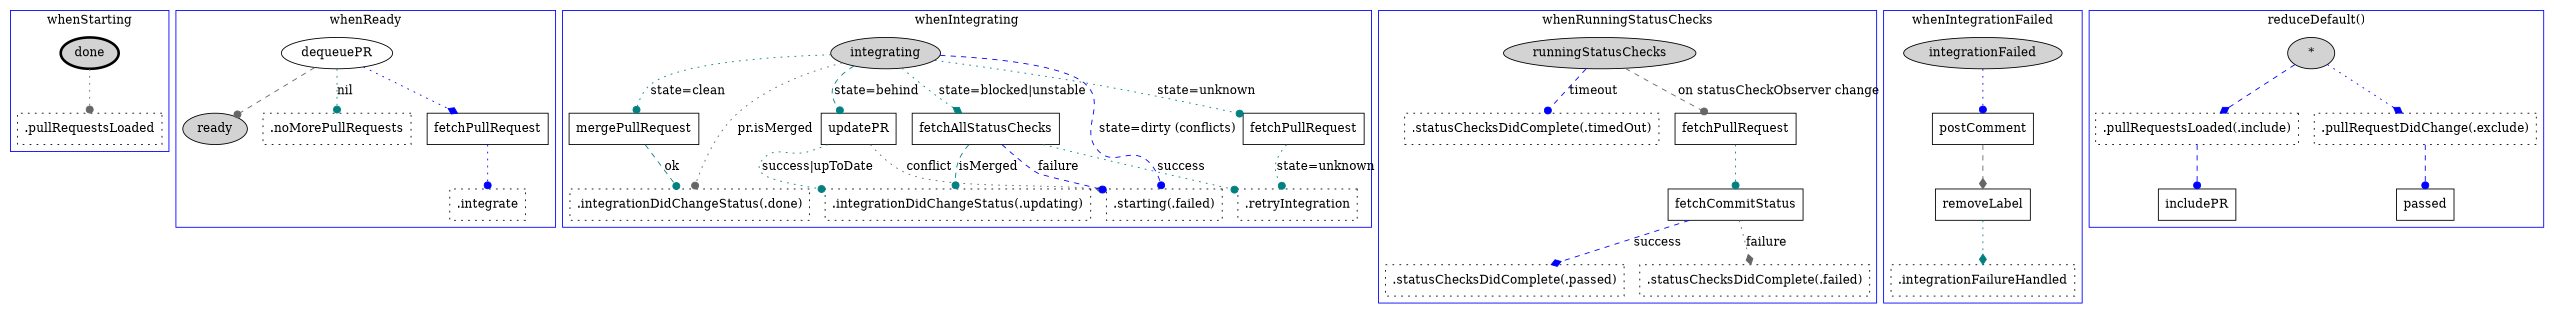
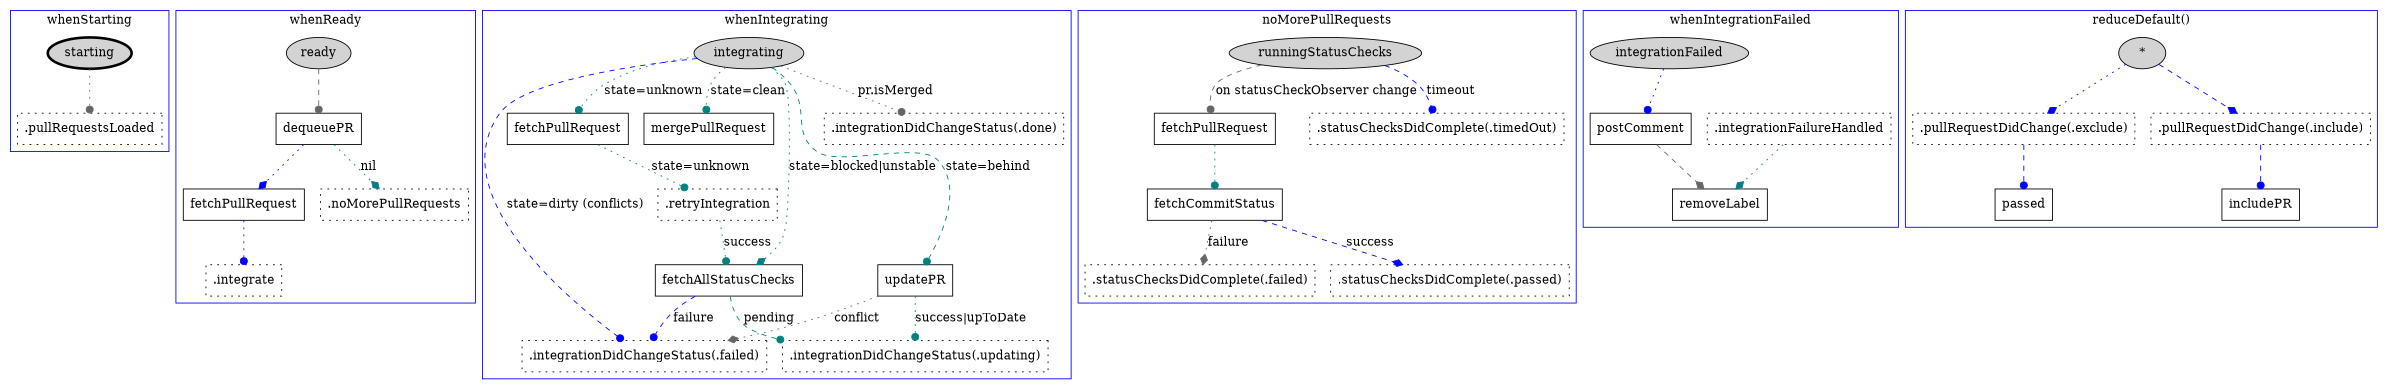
  digraph {
    node [shape=box style=dotted]
    edge [arrowhead=dot color=teal style=dotted]
-   starting [fillcolor=lightgray penwidth=3 shape=oval style=filled label=done]
+   starting [fillcolor=lightgray penwidth=3 shape=oval style=filled]
    ready [fillcolor=lightgray shape=oval style=filled]
    integrating [fillcolor=lightgray shape=oval style=filled]
    runningStatusChecks [fillcolor=lightgray shape=oval style=filled]
    integrationFailed [fillcolor=lightgray shape=oval style=filled]
    "*" [fillcolor=lightgray shape=oval style=filled]
    ".pullRequestsLoaded"
-   ".pullRequestDidChange(.include)" [label=".pullRequestsLoaded(.include)"]
+   ".pullRequestDidChange(.include)"
    ".pullRequestDidChange(.exclude)"
    ".noMorePullRequests"
    ".integrationDidChangeStatus(.done)"
-   ".integrationDidChangeStatus(.failed)" [label=".starting(.failed)"]
+   ".integrationDidChangeStatus(.failed)"
    ".integrationDidChangeStatus(.updating)"
    ".integrate"
    ".statusChecksDidComplete(.passed)"
    ".statusChecksDidComplete(.failed)"
    ".statusChecksDidComplete(.timedOut)"
    ".integrationFailureHandled"
    ".retryIntegration"
-   dequeuePR [shape=ellipse style=""]
+   dequeuePR [shape=rect style=""]
    n21 [label=fetchPullRequest shape=rect style=""]
    n22 [label=fetchPullRequest shape=rect style=""]
    n23 [label=fetchPullRequest shape=rect style=""]
    mergePullRequest [shape=rect style=""]
    updatePR [shape=rect style=""]
    fetchCommitStatus [shape=rect style=""]
    fetchAllStatusChecks [shape=rect style=""]
    includePR [shape=rect style=""]
    n29 [label=passed shape=rect style=""]
    postComment [shape=rect style=""]
    removeLabel [shape=rect style=""]
    subgraph sub_1 {
      starting
      ready
      integrating
      runningStatusChecks
      integrationFailed
      "*"
    }
    subgraph sub_2 {
      ".pullRequestsLoaded"
      ".pullRequestDidChange(.include)"
      ".pullRequestDidChange(.exclude)"
      ".noMorePullRequests"
      ".integrationDidChangeStatus(.done)"
      ".integrationDidChangeStatus(.failed)"
      ".integrationDidChangeStatus(.updating)"
      ".integrate"
      ".statusChecksDidComplete(.passed)"
      ".statusChecksDidComplete(.failed)"
      ".statusChecksDidComplete(.timedOut)"
      ".integrationFailureHandled"
      ".retryIntegration"
    }
    subgraph sub_3 {
      dequeuePR
      n21
      n22
      n23
      mergePullRequest
      updatePR
      fetchCommitStatus
      fetchAllStatusChecks
      includePR
      n29
      postComment
      removeLabel
    }
    subgraph sub_4 {
      color=blue
      subgraph cluster_5 {
        color=blue
        label=whenStarting
        starting
        ".pullRequestsLoaded"
      }
      subgraph cluster_6 {
        color=blue
        label=whenReady
        ready
        ".noMorePullRequests"
        ".integrate"
        dequeuePR
        n21
      }
      subgraph cluster_7 {
        color=blue
        label=whenIntegrating
        integrating
        ".integrationDidChangeStatus(.done)"
        ".integrationDidChangeStatus(.failed)"
        ".integrationDidChangeStatus(.updating)"
        ".retryIntegration"
        n22
        mergePullRequest
        updatePR
        fetchAllStatusChecks
      }
      subgraph cluster_8 {
        color=blue
-       label=whenRunningStatusChecks
+       label=noMorePullRequests
        runningStatusChecks
        ".statusChecksDidComplete(.passed)"
        ".statusChecksDidComplete(.failed)"
        ".statusChecksDidComplete(.timedOut)"
        n23
        fetchCommitStatus
      }
      subgraph cluster_9 {
        color=blue
        label=whenIntegrationFailed
        integrationFailed
        ".integrationFailureHandled"
        postComment
        removeLabel
      }
    }
    subgraph cluster_10 {
      color=blue
      label="reduceDefault()"
      "*"
      ".pullRequestDidChange(.include)"
      ".pullRequestDidChange(.exclude)"
      includePR
      n29
    }
    starting -> ".pullRequestsLoaded" [color=gray40]
-   dequeuePR -> ready [color=gray40 style=dashed]
+   ready -> dequeuePR [color=gray40 style=dashed]
    integrating -> ".integrationDidChangeStatus(.done)" [color=gray40 label="pr.isMerged"]
    integrating -> ".integrationDidChangeStatus(.failed)" [color=blue label="state=dirty (conflicts)" style=dashed]
    integrating -> n22 [label="state=unknown"]
    integrating -> mergePullRequest [label="state=clean"]
    integrating -> updatePR [label="state=behind" style=dashed]
    integrating -> fetchAllStatusChecks [arrowhead=diamond label="state=blocked|unstable"]
    runningStatusChecks -> ".statusChecksDidComplete(.timedOut)" [color=blue label=timeout style=dashed]
    runningStatusChecks -> n23 [color=gray40 label="on statusCheckObserver change" style=dashed]
    integrationFailed -> postComment [color=blue]
    "*" -> ".pullRequestDidChange(.include)" [arrowhead=diamond color=blue style=dashed]
    "*" -> ".pullRequestDidChange(.exclude)" [arrowhead=diamond color=blue]
    ".pullRequestDidChange(.include)" -> includePR [color=blue style=dashed]
    ".pullRequestDidChange(.exclude)" -> n29 [color=blue style=dashed]
-   dequeuePR -> ".noMorePullRequests" [label=nil]
+   dequeuePR -> ".noMorePullRequests" [arrowhead=diamond label=nil]
    dequeuePR -> n21 [arrowhead=diamond color=blue]
    n21 -> ".integrate" [color=blue]
    n22 -> ".retryIntegration" [label="state=unknown"]
    n23 -> fetchCommitStatus
-   mergePullRequest -> ".integrationDidChangeStatus(.done)" [label=ok style=dashed]
    updatePR -> ".integrationDidChangeStatus(.failed)" [arrowhead=diamond color=gray40 label=conflict]
    updatePR -> ".integrationDidChangeStatus(.updating)" [label="success|upToDate"]
    fetchCommitStatus -> ".statusChecksDidComplete(.passed)" [arrowhead=diamond color=blue label=success style=dashed]
    fetchCommitStatus -> ".statusChecksDidComplete(.failed)" [arrowhead=diamond color=gray40 label=failure]
    fetchAllStatusChecks -> ".integrationDidChangeStatus(.failed)" [color=blue label=failure style=dashed]
-   fetchAllStatusChecks -> ".integrationDidChangeStatus(.updating)" [label=isMerged style=dashed]
-   fetchAllStatusChecks -> ".retryIntegration" [label=success]
+   fetchAllStatusChecks -> ".integrationDidChangeStatus(.updating)" [label=pending style=dashed]
+   ".retryIntegration" -> fetchAllStatusChecks [label=success]
    postComment -> removeLabel [arrowhead=diamond color=gray40 style=dashed]
-   removeLabel -> ".integrationFailureHandled" [arrowhead=diamond]
+   ".integrationFailureHandled" -> removeLabel [arrowhead=diamond]
  }
